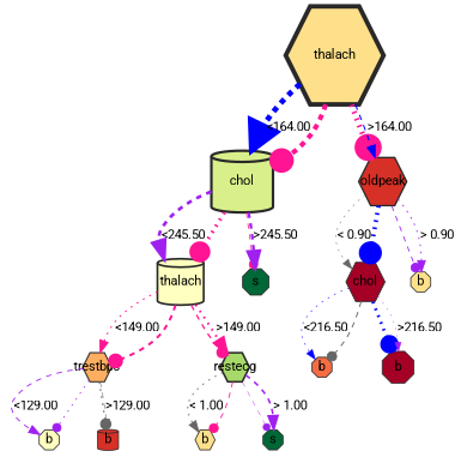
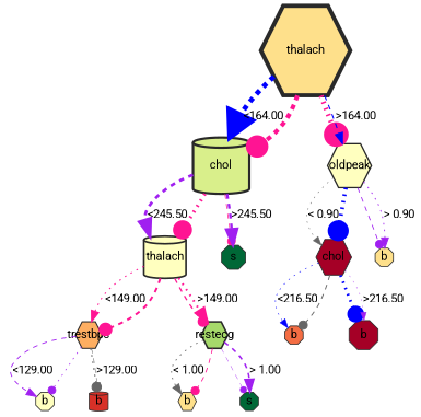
  digraph {
    bgcolor=white
    rankdir=TB
    fontname=Roboto
    node [color="#292929" fillcolor="#fee08b" fixedsize=true shape=hexagon style="filled,setlinewidth(1.00)" fontname=Roboto]
    edge [arrowhead=normal arrowsize=1.076923 color=deeppink penwidth=0.711538 style=dashed fontname=Roboto]
    n1 [height=1.500000 label=thalach style="filled,setlinewidth(5.00)" width=1.500000]
    n2 [fillcolor="#d9ef8b" height=0.942424 label=chol shape=cylinder style="filled,setlinewidth(2.85)" width=0.942424]
-   n3 [fillcolor="#d73027" height=0.736364 label=oldpeak style="filled,setlinewidth(1.71)" width=0.736364]
+   n3 [fillcolor="#ffffbf" height=0.736364 label=oldpeak style="filled,setlinewidth(1.71)" width=0.736364]
    n4 [fillcolor="#ffffbf" height=0.712121 label=thalach shape=cylinder style="filled,setlinewidth(2.16)" width=0.712121]
    n5 [fillcolor="#006837" height=0.409091 label=s shape=octagon width=0.409091]
    n6 [fillcolor="#a50026" height=0.603030 label=chol style="filled,setlinewidth(1.10)" width=0.603030]
    n7 [height=0.312121 label=b shape=octagon width=0.312121]
    n8 [fillcolor="#fdae61" height=0.445455 label=trestbps style="filled,setlinewidth(1.36)" width=0.445455]
    n9 [fillcolor="#a6d96a" height=0.445455 label=restecg style="filled,setlinewidth(2.03)" width=0.445455]
    n10 [fillcolor="#f46d43" height=0.300000 label=b shape=octagon width=0.300000]
    n11 [fillcolor="#a50026" height=0.481818 label=b shape=octagon width=0.481818]
    n12 [fillcolor="#ffffbf" height=0.300000 label=b shape=octagon width=0.300000]
    n13 [fillcolor="#d73027" height=0.324242 label=b shape=cylinder width=0.324242]
    n14 [height=0.312121 label=b width=0.312121]
    n15 [fillcolor="#006837" height=0.312121 label=s shape=octagon width=0.312121]
    n1 -> n2 [arrowsize=3.000000 color=blue label="<164.00" penwidth=6.000000]
    n1 -> n2 [arrowhead=dot arrowsize=2.736842 penwidth=5.276316]
    n1 -> n3 [arrowhead=dot arrowsize=3.000000 penwidth=6.000000 style=dotted]
    n1 -> n3 [arrowsize=1.307692 color=blue label=">164.00" penwidth=1.346154]
    n2 -> n4 [arrowsize=2.076923 color=purple label="<245.50" penwidth=3.461538]
    n2 -> n4 [arrowhead=dot arrowsize=2.368421 penwidth=4.263158 style=dotted]
    n2 -> n5 [arrowhead=dot arrowsize=1.157895 penwidth=0.934211]
    n2 -> n5 [arrowsize=1.923077 color=purple label=">245.50" penwidth=3.038462]
    n3 -> n6 [color=gray40 label="< 0.90" style=dotted]
    n3 -> n6 [arrowhead=dot arrowsize=2.578947 color=blue penwidth=4.842105 style=dotted]
    n3 -> n7 [arrowhead=dot arrowsize=1.210526 color=purple penwidth=1.078947]
    n3 -> n7 [arrowsize=1.230769 color=purple label="> 0.90" penwidth=1.134615 style=dotted]
    n4 -> n8 [arrowsize=1.307692 label="<149.00" penwidth=1.346154 style=dotted]
    n4 -> n8 [arrowhead=dot arrowsize=1.736842 penwidth=2.526316]
    n4 -> n9 [arrowhead=dot arrowsize=1.421053 penwidth=1.657895]
    n4 -> n9 [arrowsize=1.769231 label=">149.00" penwidth=2.615385 style=dotted]
    n6 -> n10 [color=blue label="<216.50" style=dotted]
    n6 -> n10 [arrowhead=dot arrowsize=1.263158 color=gray40 penwidth=1.223684]
    n6 -> n11 [arrowhead=dot arrowsize=2.105263 color=blue penwidth=3.539474 style=dotted]
    n6 -> n11 [arrowsize=1.000000 color=purple label=">216.50" penwidth=0.500000 style=dotted]
    n8 -> n12 [arrowsize=1.230769 color=purple label="<129.00" penwidth=1.134615]
    n8 -> n12 [arrowhead=dot arrowsize=1.157895 color=purple penwidth=0.934211 style=dotted]
    n8 -> n13 [arrowhead=dot arrowsize=1.368421 color=gray40 penwidth=1.513158 style=dotted]
    n8 -> n13 [color=gray40 label=">129.00"]
    n9 -> n14 [arrowsize=1.230769 color=gray40 label="< 1.00" penwidth=1.134615 style=dotted]
    n9 -> n14 [arrowhead=dot arrowsize=1.210526 penwidth=1.078947]
    n9 -> n15 [arrowhead=dot arrowsize=1.000000 color=purple penwidth=0.500000]
    n9 -> n15 [arrowsize=1.538462 color=purple label="> 1.00" penwidth=1.980769]
  }
